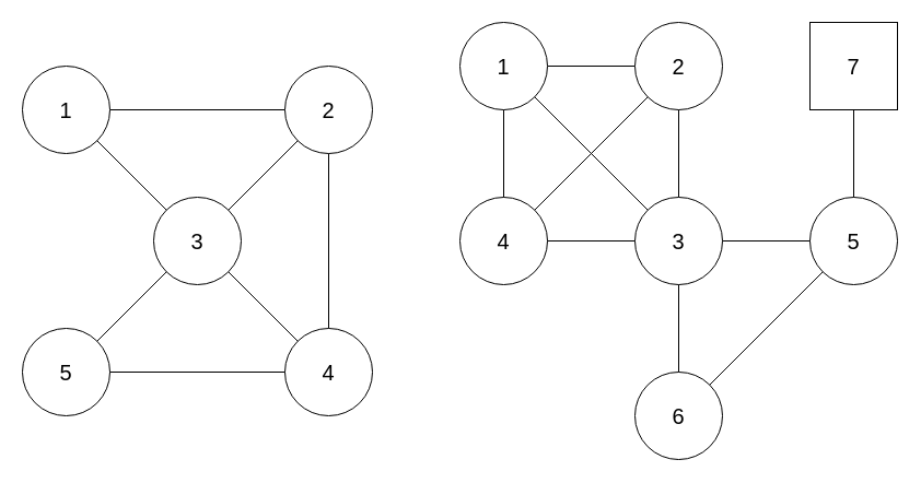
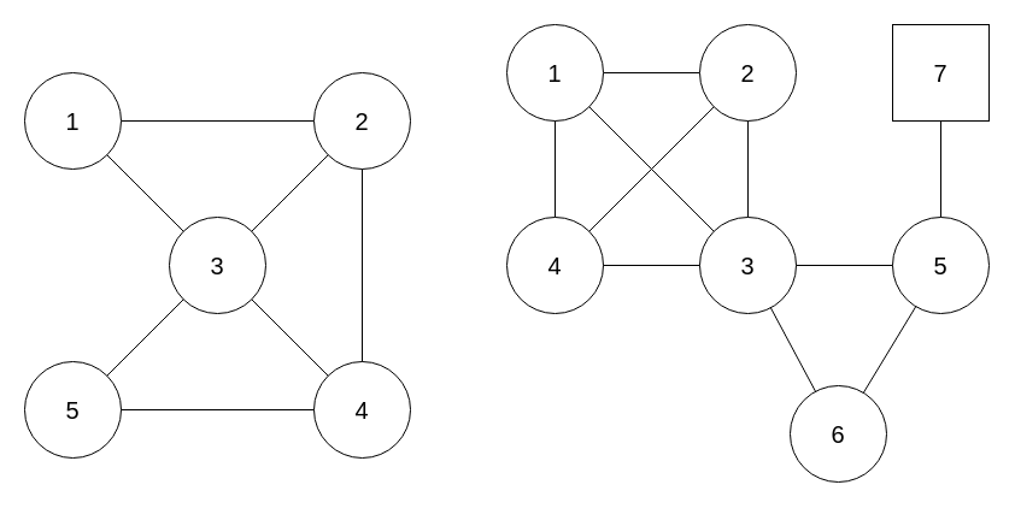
  <mxCell id="0" />
  <mxCell id="1" parent="0" />
  <mxCell id="2" style="edgeStyle=none;html=1;endArrow=none;endFill=0;fontSize=20;" parent="1" source="3" target="4" edge="1"><mxGeometry relative="1" as="geometry" /></mxCell>
  <mxCell id="3" value="1" style="ellipse;whiteSpace=wrap;html=1;aspect=fixed;fontSize=20;" parent="1" vertex="1"><mxGeometry x="420" y="20" width="80" height="80" as="geometry" /></mxCell>
  <mxCell id="4" value="2" style="ellipse;whiteSpace=wrap;html=1;aspect=fixed;fontSize=20;" parent="1" vertex="1"><mxGeometry x="580" y="20" width="80" height="80" as="geometry" /></mxCell>
  <mxCell id="5" value="4" style="ellipse;whiteSpace=wrap;html=1;aspect=fixed;fontSize=20;" parent="1" vertex="1"><mxGeometry x="420" y="180" width="80" height="80" as="geometry" /></mxCell>
  <mxCell id="6" value="5" style="ellipse;whiteSpace=wrap;html=1;aspect=fixed;fontSize=20;" parent="1" vertex="1"><mxGeometry x="740" y="180" width="80" height="80" as="geometry" /></mxCell>
  <mxCell id="7" value="3" style="ellipse;whiteSpace=wrap;html=1;aspect=fixed;fontSize=20;" parent="1" vertex="1"><mxGeometry x="580" y="180" width="80" height="80" as="geometry" /></mxCell>
  <mxCell id="8" value="" style="endArrow=none;html=1;fontSize=20;" parent="1" source="4" target="7" edge="1"><mxGeometry width="50" height="50" relative="1" as="geometry"><mxPoint x="680" y="370" as="sourcePoint" /><mxPoint x="730" y="320" as="targetPoint" /></mxGeometry></mxCell>
  <mxCell id="9" value="" style="endArrow=none;html=1;fontSize=20;" parent="1" source="7" target="5" edge="1"><mxGeometry width="50" height="50" relative="1" as="geometry"><mxPoint x="680" y="370" as="sourcePoint" /><mxPoint x="730" y="320" as="targetPoint" /></mxGeometry></mxCell>
  <mxCell id="10" value="" style="endArrow=none;html=1;fontSize=20;" parent="1" source="3" target="5" edge="1"><mxGeometry width="50" height="50" relative="1" as="geometry"><mxPoint x="680" y="370" as="sourcePoint" /><mxPoint x="730" y="320" as="targetPoint" /></mxGeometry></mxCell>
- <mxCell id="11" value="6" style="ellipse;whiteSpace=wrap;html=1;aspect=fixed;fontSize=20;" parent="1" vertex="1"><mxGeometry x="580" y="340" width="80" height="80" as="geometry" /></mxCell>
+ <mxCell id="11" value="6" style="ellipse;whiteSpace=wrap;html=1;aspect=fixed;fontSize=20;" parent="1" vertex="1"><mxGeometry x="655" y="320" width="80" height="80" as="geometry" /></mxCell>
  <mxCell id="12" value="" style="endArrow=none;html=1;fontSize=20;" parent="1" source="11" target="7" edge="1"><mxGeometry width="50" height="50" relative="1" as="geometry"><mxPoint x="680" y="370" as="sourcePoint" /><mxPoint x="730" y="320" as="targetPoint" /></mxGeometry></mxCell>
  <mxCell id="13" value="" style="endArrow=none;html=1;fontSize=20;" parent="1" source="7" target="6" edge="1"><mxGeometry width="50" height="50" relative="1" as="geometry"><mxPoint x="680" y="370" as="sourcePoint" /><mxPoint x="730" y="320" as="targetPoint" /></mxGeometry></mxCell>
  <mxCell id="14" value="" style="endArrow=none;html=1;fontSize=20;" parent="1" source="11" target="6" edge="1"><mxGeometry width="50" height="50" relative="1" as="geometry"><mxPoint x="680" y="370" as="sourcePoint" /><mxPoint x="730" y="320" as="targetPoint" /></mxGeometry></mxCell>
  <mxCell id="15" value="7" style="whiteSpace=wrap;html=1;aspect=fixed;fontSize=20;rounded=0;" parent="1" vertex="1"><mxGeometry x="740" y="20" width="80" height="80" as="geometry" /></mxCell>
  <mxCell id="16" value="" style="endArrow=none;html=1;fontSize=20;" parent="1" source="6" target="15" edge="1"><mxGeometry width="50" height="50" relative="1" as="geometry"><mxPoint x="680" y="270" as="sourcePoint" /><mxPoint x="730" y="220" as="targetPoint" /></mxGeometry></mxCell>
  <mxCell id="17" style="edgeStyle=none;html=1;endArrow=none;endFill=0;fontSize=20;" parent="1" source="18" target="19" edge="1"><mxGeometry relative="1" as="geometry" /></mxCell>
  <mxCell id="18" value="1" style="ellipse;whiteSpace=wrap;html=1;aspect=fixed;fontSize=20;" parent="1" vertex="1"><mxGeometry x="20" y="60" width="80" height="80" as="geometry" /></mxCell>
  <mxCell id="19" value="2" style="ellipse;whiteSpace=wrap;html=1;aspect=fixed;fontSize=20;" parent="1" vertex="1"><mxGeometry x="260" y="60" width="80" height="80" as="geometry" /></mxCell>
  <mxCell id="20" value="5" style="ellipse;whiteSpace=wrap;html=1;aspect=fixed;fontSize=20;" parent="1" vertex="1"><mxGeometry x="20" y="300" width="80" height="80" as="geometry" /></mxCell>
  <mxCell id="21" value="4" style="ellipse;whiteSpace=wrap;html=1;aspect=fixed;fontSize=20;" parent="1" vertex="1"><mxGeometry x="260" y="300" width="80" height="80" as="geometry" /></mxCell>
  <mxCell id="22" value="" style="endArrow=none;html=1;fontSize=20;" parent="1" source="19" target="21" edge="1"><mxGeometry width="50" height="50" relative="1" as="geometry"><mxPoint x="280" y="410" as="sourcePoint" /><mxPoint x="330" y="360" as="targetPoint" /></mxGeometry></mxCell>
  <mxCell id="23" value="" style="endArrow=none;html=1;fontSize=20;" parent="1" source="21" target="20" edge="1"><mxGeometry width="50" height="50" relative="1" as="geometry"><mxPoint x="280" y="410" as="sourcePoint" /><mxPoint x="330" y="360" as="targetPoint" /></mxGeometry></mxCell>
  <mxCell id="24" value="" style="endArrow=none;html=1;fontSize=20;" parent="1" source="25" target="21" edge="1"><mxGeometry width="50" height="50" relative="1" as="geometry"><mxPoint x="280" y="410" as="sourcePoint" /><mxPoint x="330" y="360" as="targetPoint" /></mxGeometry></mxCell>
  <mxCell id="25" value="3" style="ellipse;whiteSpace=wrap;html=1;aspect=fixed;fontSize=20;" parent="1" vertex="1"><mxGeometry x="140" y="180" width="80" height="80" as="geometry" /></mxCell>
  <mxCell id="26" value="" style="endArrow=none;html=1;fontSize=20;" parent="1" source="18" target="25" edge="1"><mxGeometry width="50" height="50" relative="1" as="geometry"><mxPoint x="190" y="310" as="sourcePoint" /><mxPoint x="240" y="260" as="targetPoint" /></mxGeometry></mxCell>
  <mxCell id="27" value="" style="endArrow=none;html=1;fontSize=20;" parent="1" source="25" target="19" edge="1"><mxGeometry width="50" height="50" relative="1" as="geometry"><mxPoint x="190" y="310" as="sourcePoint" /><mxPoint x="240" y="260" as="targetPoint" /></mxGeometry></mxCell>
  <mxCell id="28" value="" style="endArrow=none;html=1;fontSize=20;" parent="1" source="20" target="25" edge="1"><mxGeometry width="50" height="50" relative="1" as="geometry"><mxPoint x="190" y="310" as="sourcePoint" /><mxPoint x="240" y="260" as="targetPoint" /></mxGeometry></mxCell>
  <mxCell id="29" value="" style="endArrow=none;html=1;" edge="1" parent="1" source="3" target="7"><mxGeometry width="50" height="50" relative="1" as="geometry"><mxPoint x="660" y="380" as="sourcePoint" /><mxPoint x="710" y="330" as="targetPoint" /></mxGeometry></mxCell>
  <mxCell id="30" value="" style="endArrow=none;html=1;" edge="1" parent="1" source="5" target="4"><mxGeometry width="50" height="50" relative="1" as="geometry"><mxPoint x="660" y="380" as="sourcePoint" /><mxPoint x="710" y="330" as="targetPoint" /></mxGeometry></mxCell>
